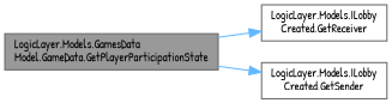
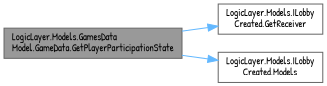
  digraph {
    rankdir=LR
    fontname="Patrick Hand"
    node [color=grey40 fillcolor=white fontname="Patrick Hand" fontsize=10 shape=box style=filled]
    edge [color=steelblue1 fontname="Patrick Hand" fontsize=10 labelfontname=Helvetica labelfontsize=10 style=solid]
    n1 [color=gray40 fillcolor=grey60 fontcolor=black height=0.2 label="LogicLayer.Models.GamesData\lModel.GameData.GetPlayerParticipationState" width=0.4]
    n2 [height=0.2 label="LogicLayer.Models.ILobby\lCreated.GetReceiver" width=0.4]
-   n3 [height=0.2 label="LogicLayer.Models.ILobby\lCreated.GetSender" width=0.4]
+   n3 [height=0.2 label="LogicLayer.Models.ILobby\lCreated.Models" width=0.4]
    n1 -> n2
    n1 -> n3
  }
